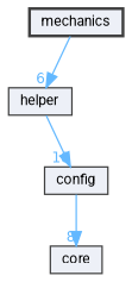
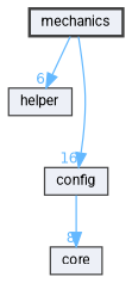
  digraph {
    compound=true
    fontname=Roboto
    node [color=grey25 fillcolor="#edf0f7" fontname=Roboto fontsize=10 shape=box style=filled]
    edge [color=steelblue1 fontcolor=steelblue1 fontname=Roboto fontsize=10 labeldistance=1.5 labelfontname=Helvetica labelfontsize=10]
    n1 [height=0.2 label=mechanics style="filled,bold" width=0.4]
    n2 [height=0.2 label=helper width=0.4]
    n3 [height=0.2 label=config width=0.4]
    n4 [height=0.2 label=core width=0.4]
    n1 -> n2 [headlabel=6]
-   n2 -> n3 [headlabel=16]
+   n1 -> n3 [headlabel=16]
    n3 -> n4 [headlabel=8]
  }
